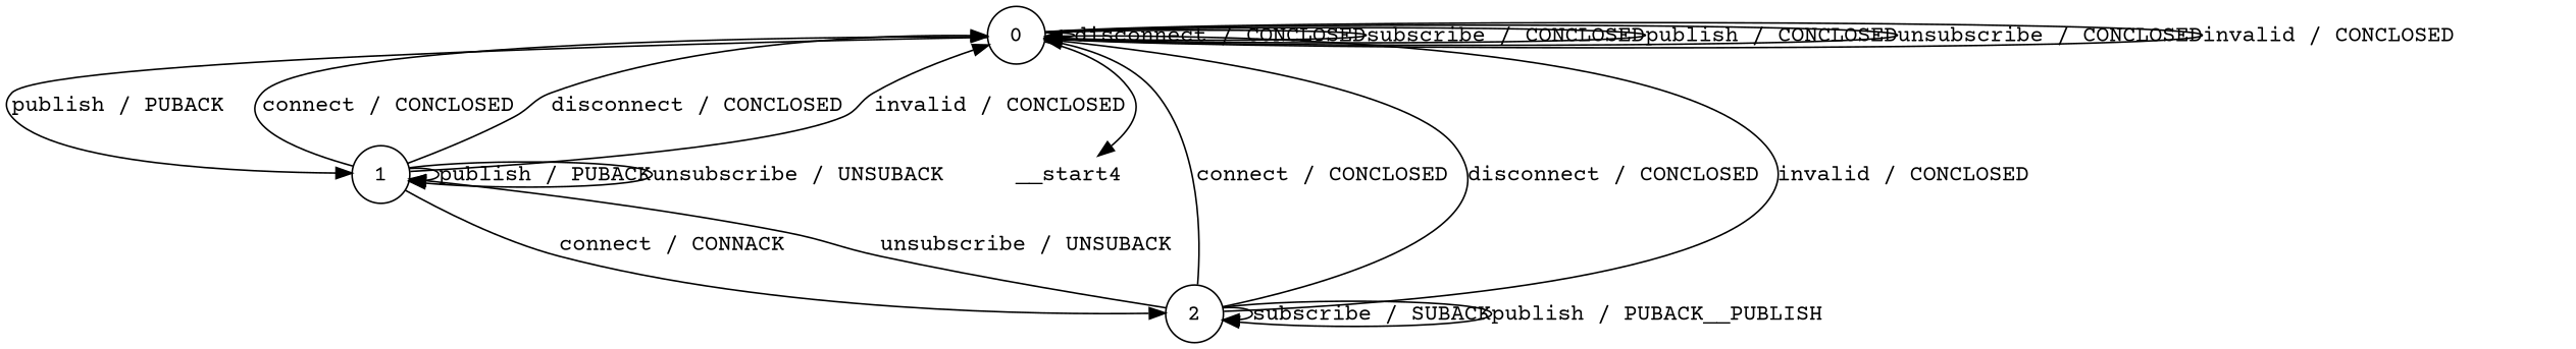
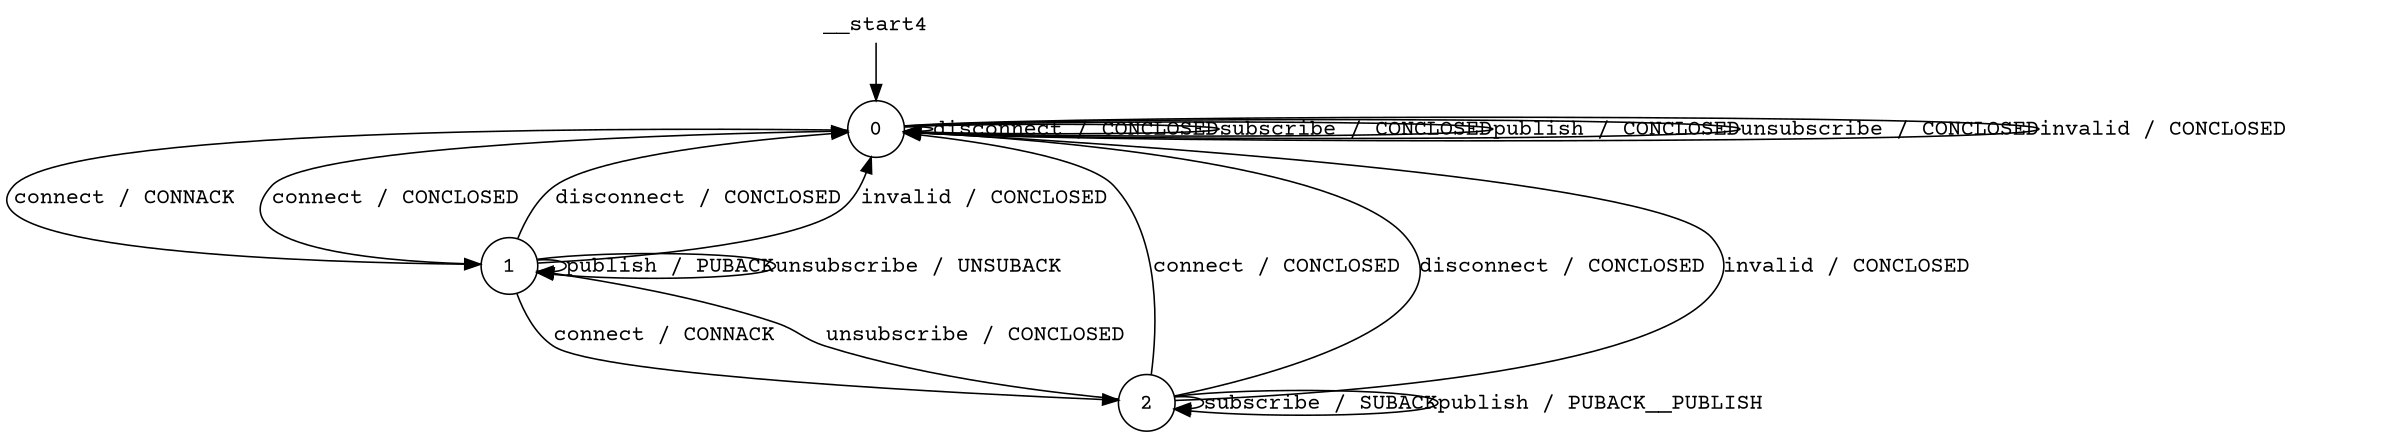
  digraph {
    fontname="Courier Prime"
    node [fontname="Courier Prime" shape=circle]
    edge [fontname="Courier Prime"]
    n1 [label=0]
    n2 [label=1]
    n3 [label=2]
    n4 [height=0 label=__start4 shape=none width=0]
    n1 -> n1 [label="disconnect / CONCLOSED"]
    n1 -> n1 [label="subscribe / CONCLOSED"]
    n1 -> n1 [label="publish / CONCLOSED"]
    n1 -> n1 [label="unsubscribe / CONCLOSED"]
    n1 -> n1 [label="invalid / CONCLOSED"]
-   n1 -> n2 [label="publish / PUBACK"]
+   n1 -> n2 [label="connect / CONNACK"]
    n2 -> n1 [label="connect / CONCLOSED"]
    n2 -> n1 [label="disconnect / CONCLOSED"]
    n2 -> n1 [label="invalid / CONCLOSED"]
    n2 -> n2 [label="publish / PUBACK"]
    n2 -> n2 [label="unsubscribe / UNSUBACK"]
    n2 -> n3 [label="connect / CONNACK"]
    n3 -> n1 [label="connect / CONCLOSED"]
    n3 -> n1 [label="disconnect / CONCLOSED"]
    n3 -> n1 [label="invalid / CONCLOSED"]
-   n3 -> n2 [label="unsubscribe / UNSUBACK"]
+   n3 -> n2 [label="unsubscribe / CONCLOSED"]
    n3 -> n3 [label="subscribe / SUBACK"]
    n3 -> n3 [label="publish / PUBACK__PUBLISH"]
-   n1 -> n4
+   n4 -> n1
  }
